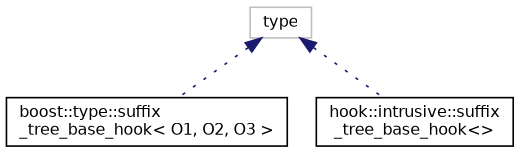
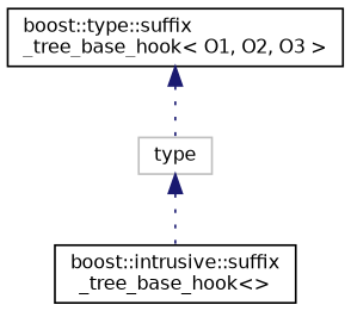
  digraph {
    rankdir=TB
    node [color=black fillcolor=white fontname=Helvetica fontsize=10 shape=record style=filled]
    edge [color=midnightblue dir=back fontname=Helvetica fontsize=10 labelfontname=Helvetica labelfontsize=10 style=dotted]
    n1 [color=grey75 height=0.2 label=type width=0.4]
    n2 [height=0.2 label="boost::type::suffix\l_tree_base_hook\< O1, O2, O3 \>" width=0.4]
-   n3 [height=0.2 label="hook::intrusive::suffix\l_tree_base_hook\<\>" width=0.4]
-   n1 -> n2
+   n3 [height=0.2 label="boost::intrusive::suffix\l_tree_base_hook\<\>" width=0.4]
+   n2 -> n1
    n1 -> n3
  }
